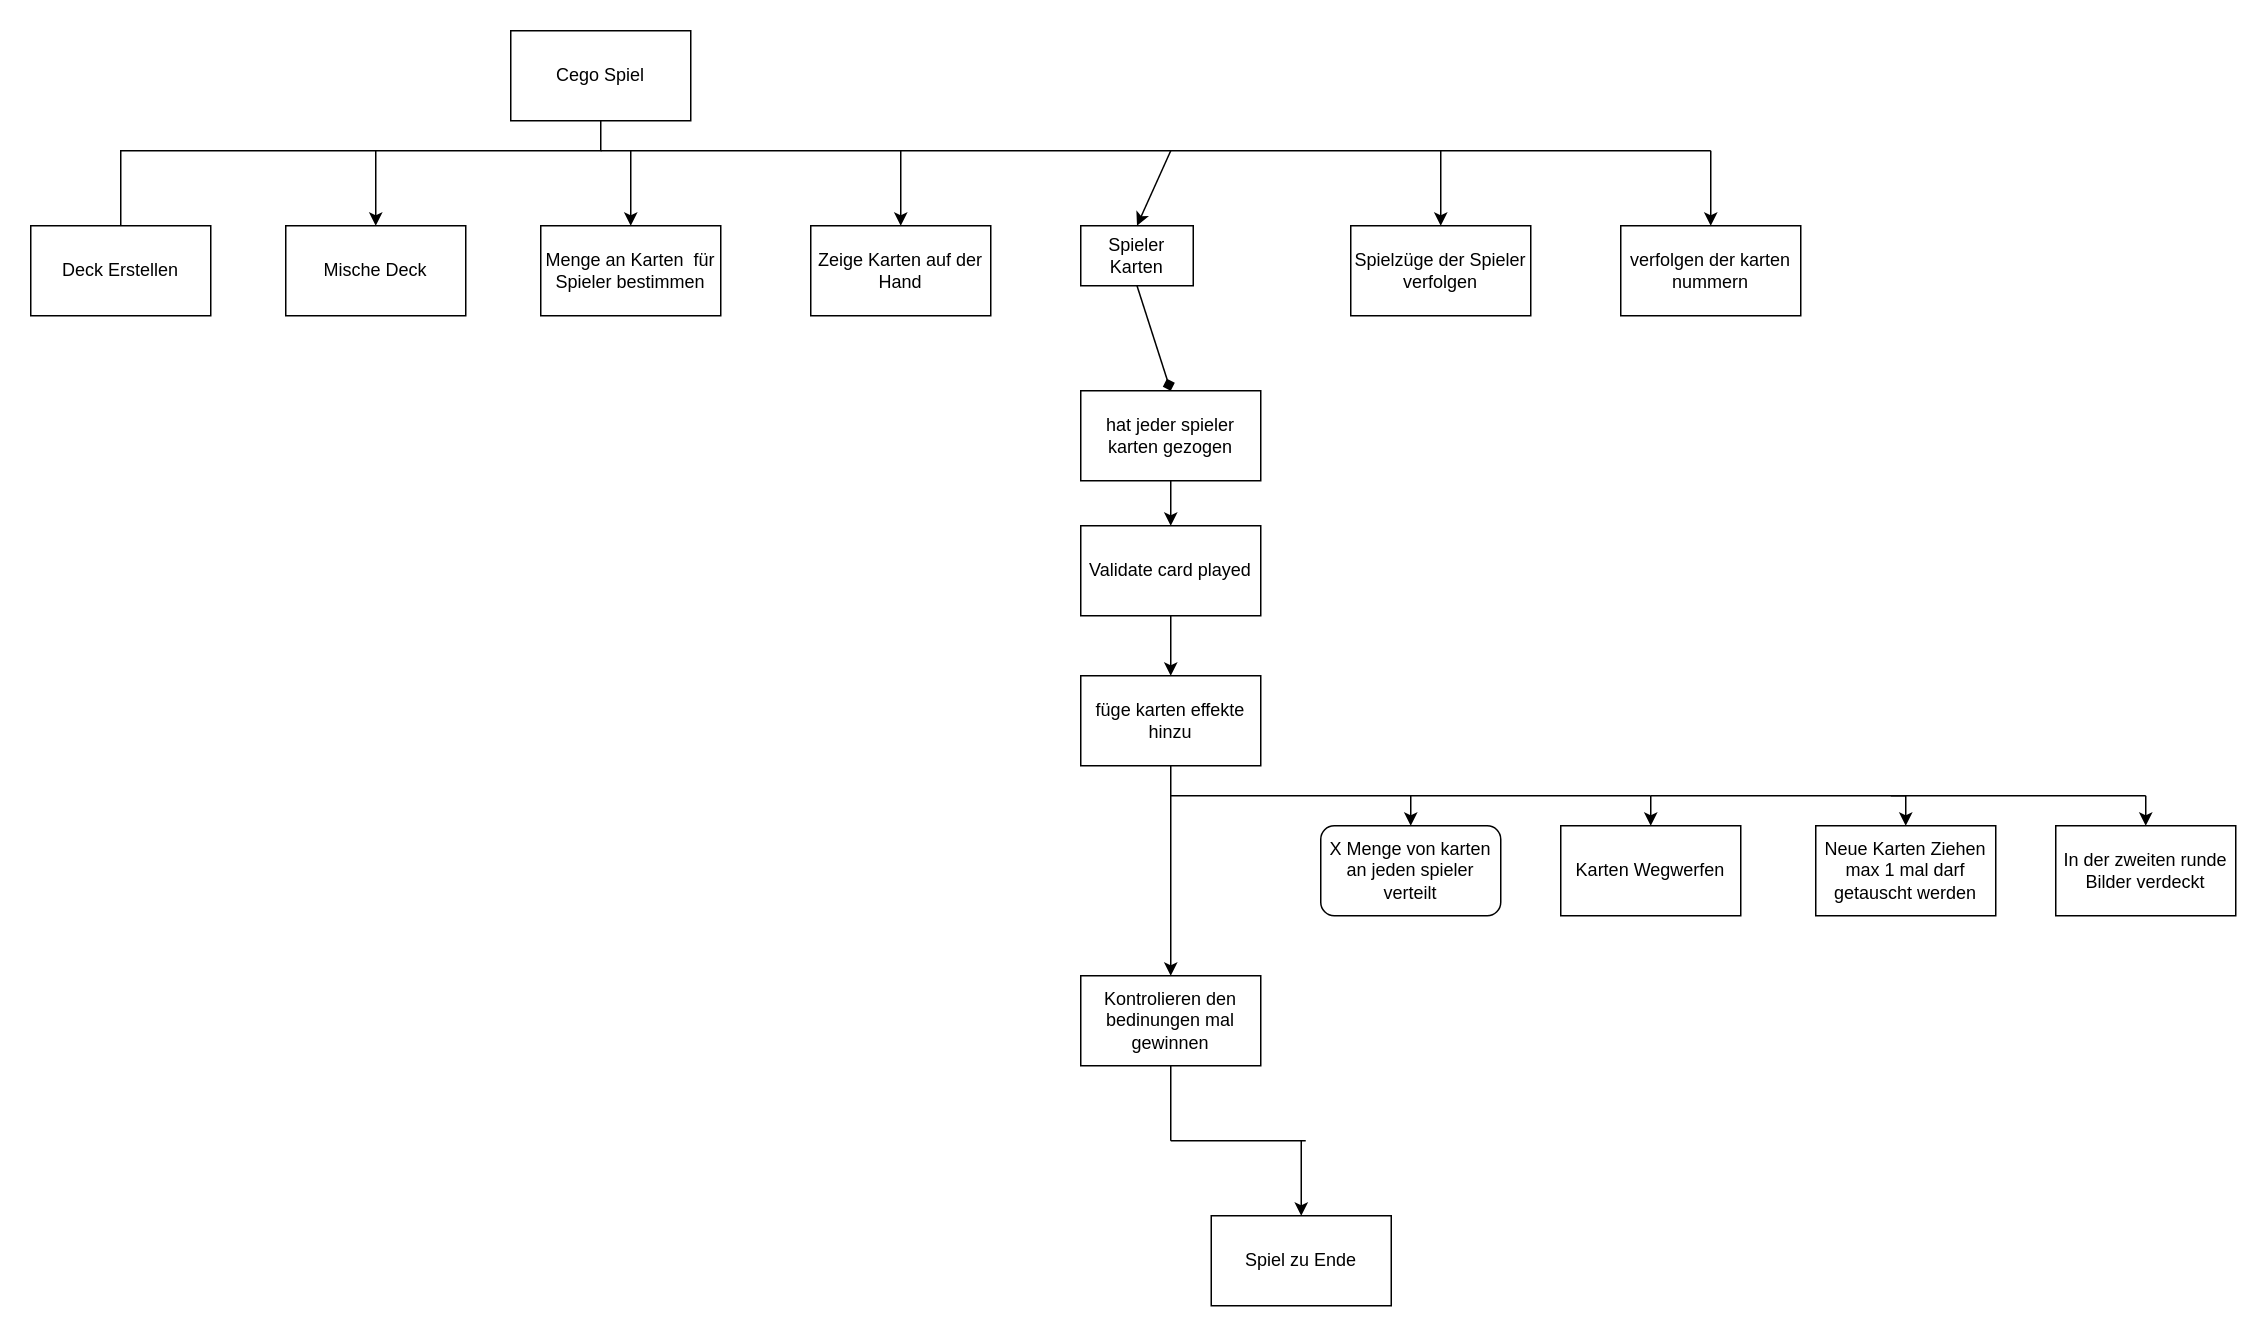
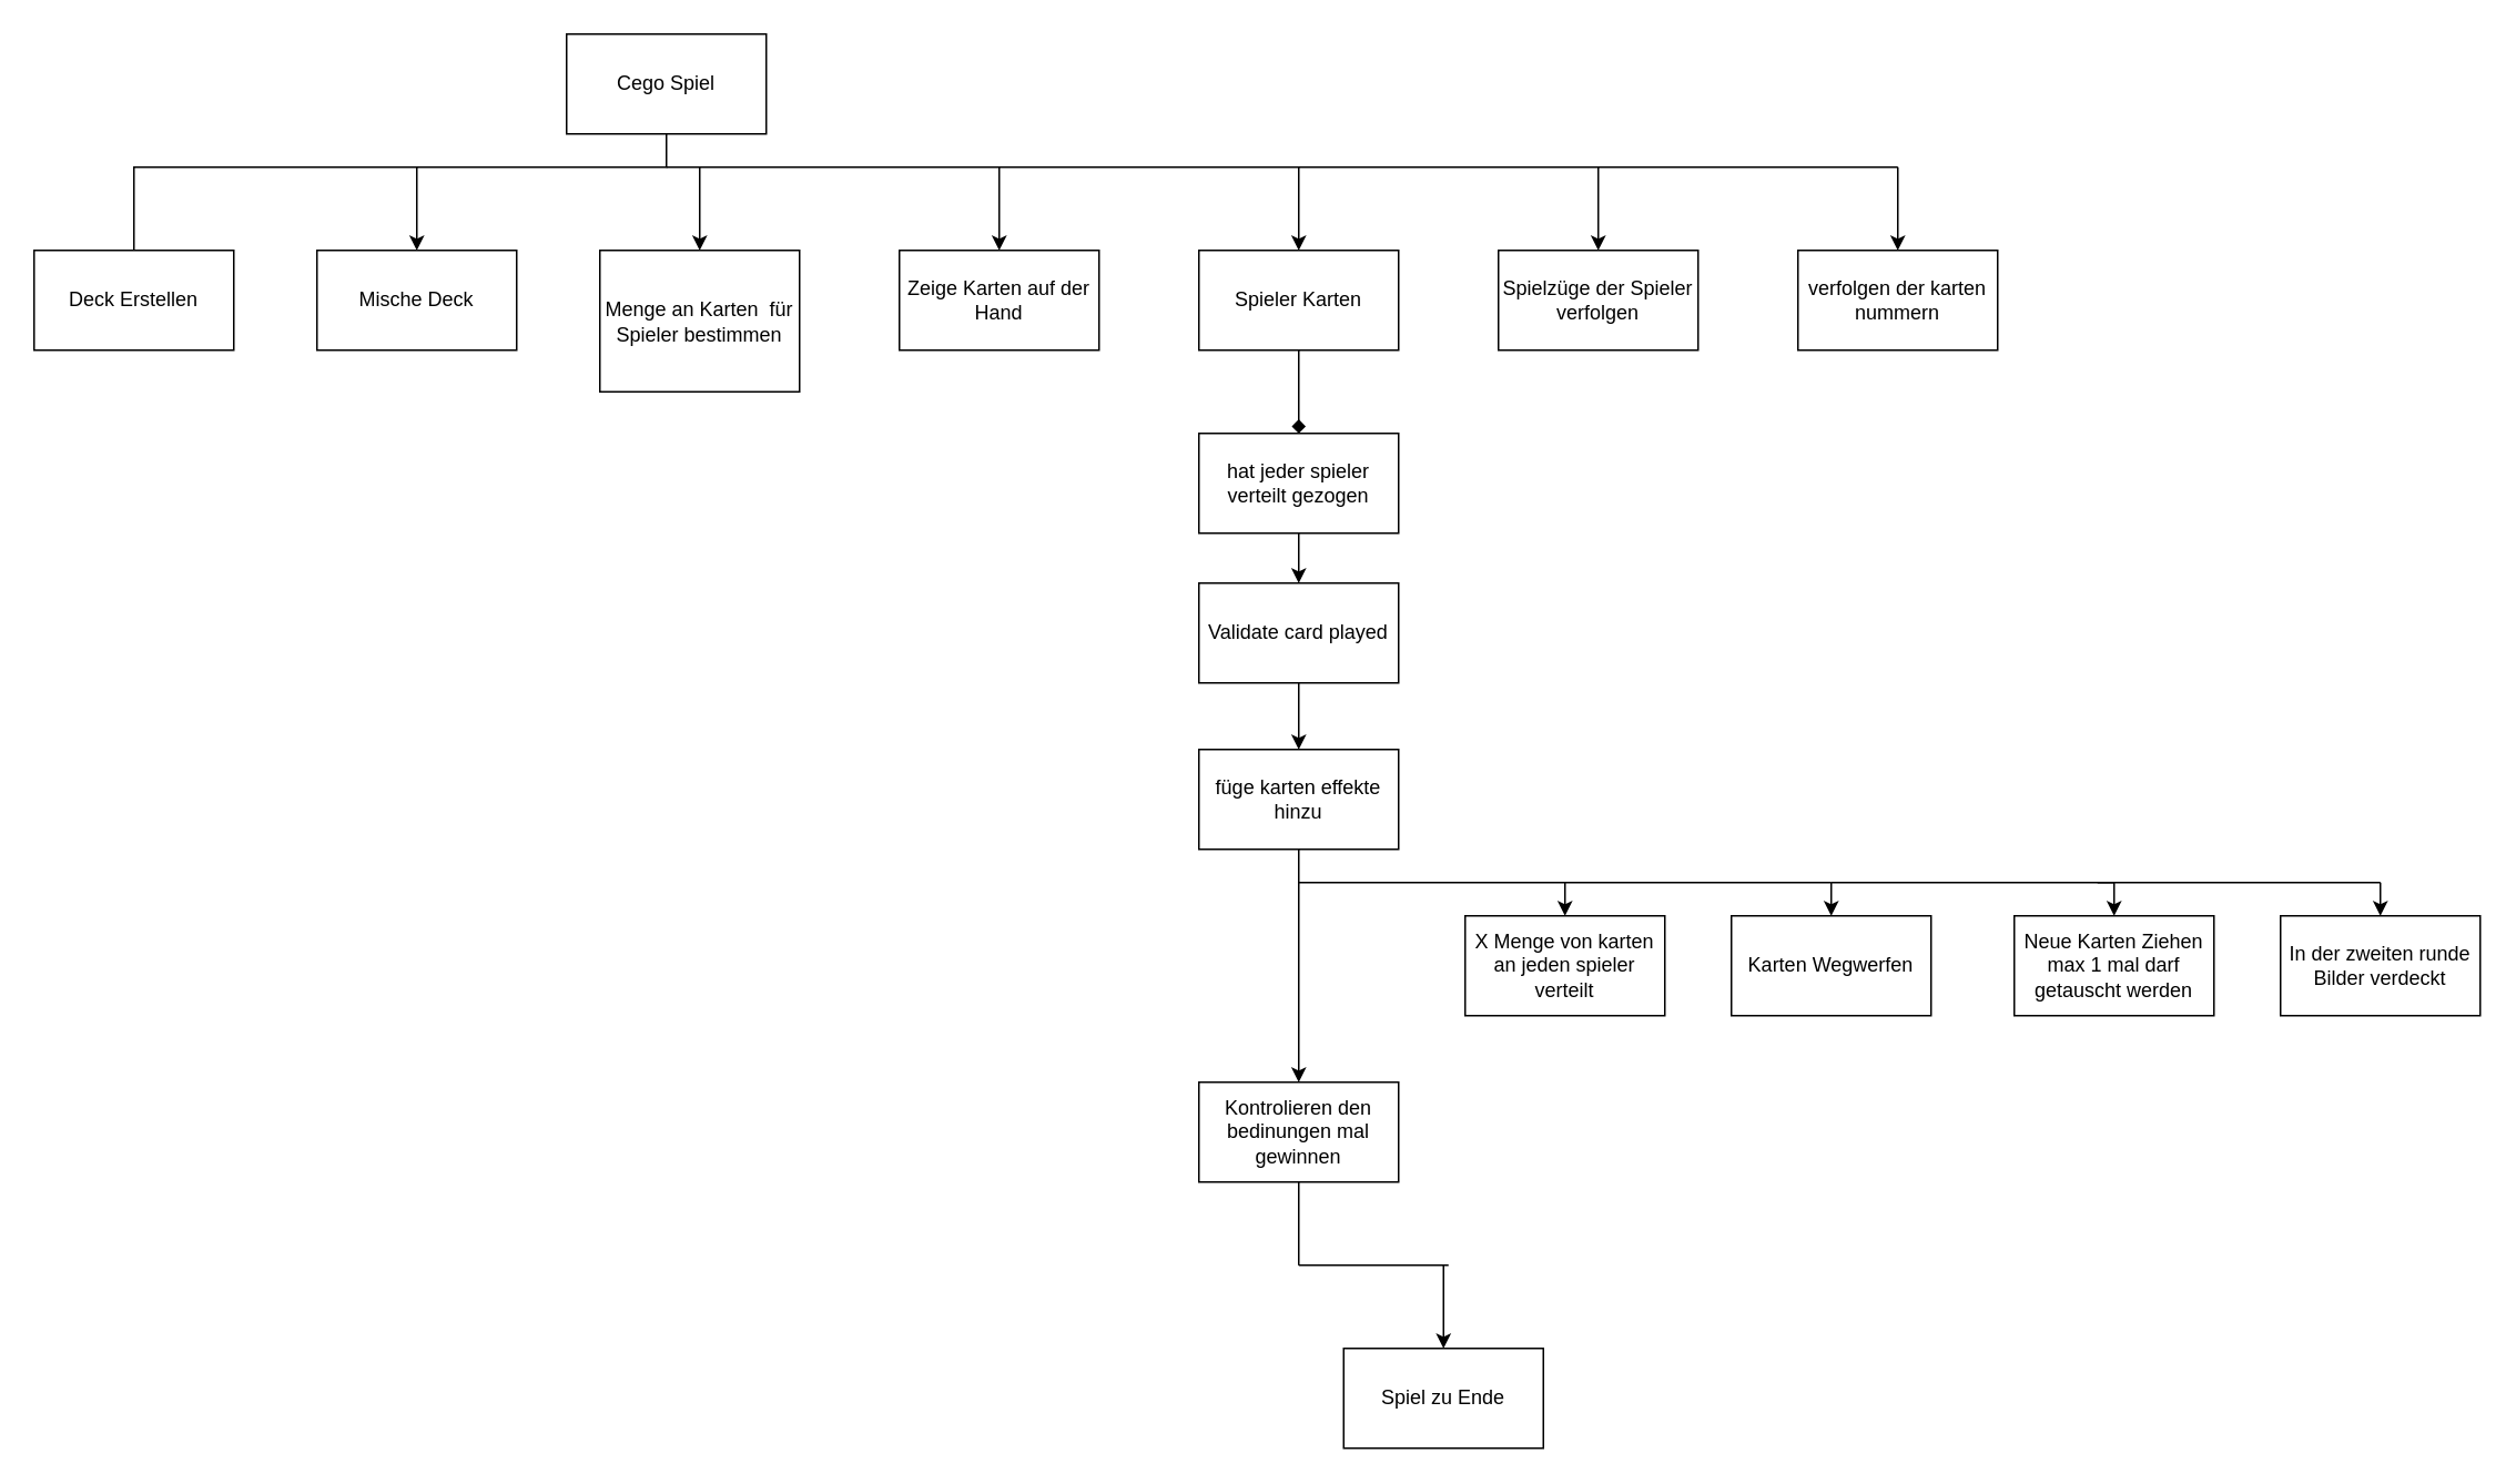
  <mxCell id="0" />
  <mxCell id="1" parent="0" />
  <mxCell id="2" value="Cego Spiel " style="rounded=0;whiteSpace=wrap;html=1;" vertex="1" parent="1"><mxGeometry x="340" y="20" width="120" height="60" as="geometry" /></mxCell>
  <mxCell id="3" value="Deck Erstellen " style="rounded=0;whiteSpace=wrap;html=1;" vertex="1" parent="1"><mxGeometry x="20" y="150" width="120" height="60" as="geometry" /></mxCell>
  <mxCell id="4" value="Mische Deck" style="rounded=0;whiteSpace=wrap;html=1;" vertex="1" parent="1"><mxGeometry x="190" y="150" width="120" height="60" as="geometry" /></mxCell>
- <mxCell id="5" value="Menge an Karten&amp;nbsp; für Spieler bestimmen " style="rounded=0;whiteSpace=wrap;html=1;" vertex="1" parent="1"><mxGeometry x="360" y="150" width="120" height="60" as="geometry" /></mxCell>
+ <mxCell id="5" value="Menge an Karten&amp;nbsp; für Spieler bestimmen " style="rounded=0;whiteSpace=wrap;html=1;" vertex="1" parent="1"><mxGeometry x="360" y="150" width="120" height="85" as="geometry" /></mxCell>
  <mxCell id="6" value="Zeige Karten auf der Hand" style="rounded=0;whiteSpace=wrap;html=1;" vertex="1" parent="1"><mxGeometry x="540" y="150" width="120" height="60" as="geometry" /></mxCell>
- <mxCell id="7" value="Spieler Karten " style="rounded=0;whiteSpace=wrap;html=1;" vertex="1" parent="1"><mxGeometry x="720" y="150" width="75" height="40" as="geometry" /></mxCell>
+ <mxCell id="7" value="Spieler Karten " style="rounded=0;whiteSpace=wrap;html=1;" vertex="1" parent="1"><mxGeometry x="720" y="150" width="120" height="60" as="geometry" /></mxCell>
  <mxCell id="8" value="Spielzüge der Spieler verfolgen" style="rounded=0;whiteSpace=wrap;html=1;" vertex="1" parent="1"><mxGeometry x="900" y="150" width="120" height="60" as="geometry" /></mxCell>
  <mxCell id="9" value="verfolgen der karten nummern " style="rounded=0;whiteSpace=wrap;html=1;" vertex="1" parent="1"><mxGeometry x="1080" y="150" width="120" height="60" as="geometry" /></mxCell>
  <mxCell id="10" value="" style="endArrow=none;html=1;rounded=0;exitX=0.5;exitY=1;exitDx=0;exitDy=0;entryX=0.5;entryY=0;entryDx=0;entryDy=0;" edge="1" parent="1" source="2" target="3"><mxGeometry width="50" height="50" relative="1" as="geometry"><mxPoint x="250" y="250" as="sourcePoint" /><mxPoint x="80" y="140" as="targetPoint" /><Array as="points"><mxPoint x="400" y="100" /><mxPoint x="80" y="100" /></Array></mxGeometry></mxCell>
  <mxCell id="11" value="" style="endArrow=classic;html=1;rounded=0;entryX=0.5;entryY=0;entryDx=0;entryDy=0;" edge="1" parent="1" target="4"><mxGeometry width="50" height="50" relative="1" as="geometry"><mxPoint x="250" y="100" as="sourcePoint" /><mxPoint x="250" y="140" as="targetPoint" /></mxGeometry></mxCell>
  <mxCell id="12" value="" style="endArrow=classic;html=1;rounded=0;entryX=0.5;entryY=0;entryDx=0;entryDy=0;" edge="1" parent="1" target="5"><mxGeometry width="50" height="50" relative="1" as="geometry"><mxPoint x="420" y="100" as="sourcePoint" /><mxPoint x="420" y="140" as="targetPoint" /><Array as="points" /></mxGeometry></mxCell>
  <mxCell id="13" value="" style="endArrow=none;html=1;rounded=0;" edge="1" parent="1"><mxGeometry width="50" height="50" relative="1" as="geometry"><mxPoint x="400" y="100" as="sourcePoint" /><mxPoint x="1140" y="100" as="targetPoint" /></mxGeometry></mxCell>
  <mxCell id="14" value="" style="endArrow=classic;html=1;rounded=0;entryX=0.5;entryY=0;entryDx=0;entryDy=0;" edge="1" parent="1" target="6"><mxGeometry width="50" height="50" relative="1" as="geometry"><mxPoint x="600" y="100" as="sourcePoint" /><mxPoint x="800" y="200" as="targetPoint" /></mxGeometry></mxCell>
  <mxCell id="15" value="" style="endArrow=classic;html=1;rounded=0;entryX=0.5;entryY=0;entryDx=0;entryDy=0;" edge="1" parent="1" target="7"><mxGeometry width="50" height="50" relative="1" as="geometry"><mxPoint x="780" y="100" as="sourcePoint" /><mxPoint x="800" y="200" as="targetPoint" /></mxGeometry></mxCell>
  <mxCell id="16" value="" style="endArrow=classic;html=1;rounded=0;entryX=0.5;entryY=0;entryDx=0;entryDy=0;" edge="1" parent="1" target="8"><mxGeometry width="50" height="50" relative="1" as="geometry"><mxPoint x="960" y="100" as="sourcePoint" /><mxPoint x="800" y="200" as="targetPoint" /></mxGeometry></mxCell>
  <mxCell id="17" value="" style="endArrow=classic;html=1;rounded=0;" edge="1" parent="1" target="9"><mxGeometry width="50" height="50" relative="1" as="geometry"><mxPoint x="1140" y="100" as="sourcePoint" /><mxPoint x="800" y="200" as="targetPoint" /></mxGeometry></mxCell>
- <mxCell id="18" value="hat jeder spieler karten gezogen " style="rounded=0;whiteSpace=wrap;html=1;" vertex="1" parent="1"><mxGeometry x="720" y="260" width="120" height="60" as="geometry" /></mxCell>
+ <mxCell id="18" value="hat jeder spieler verteilt gezogen " style="rounded=0;whiteSpace=wrap;html=1;" vertex="1" parent="1"><mxGeometry x="720" y="260" width="120" height="60" as="geometry" /></mxCell>
  <mxCell id="19" value="Validate card played" style="rounded=0;whiteSpace=wrap;html=1;" vertex="1" parent="1"><mxGeometry x="720" y="350" width="120" height="60" as="geometry" /></mxCell>
  <mxCell id="20" value="füge karten effekte hinzu" style="rounded=0;whiteSpace=wrap;html=1;" vertex="1" parent="1"><mxGeometry x="720" y="450" width="120" height="60" as="geometry" /></mxCell>
- <mxCell id="21" value="X Menge von karten an jeden spieler verteilt" style="whiteSpace=wrap;html=1;rounded=1;" vertex="1" parent="1"><mxGeometry x="880" y="550" width="120" height="60" as="geometry" /></mxCell>
+ <mxCell id="21" value="X Menge von karten an jeden spieler verteilt" style="rounded=0;whiteSpace=wrap;html=1;" vertex="1" parent="1"><mxGeometry x="880" y="550" width="120" height="60" as="geometry" /></mxCell>
  <mxCell id="22" value="Karten Wegwerfen " style="rounded=0;whiteSpace=wrap;html=1;" vertex="1" parent="1"><mxGeometry x="1040" y="550" width="120" height="60" as="geometry" /></mxCell>
  <mxCell id="23" value="Kontrolieren den bedinungen mal gewinnen " style="rounded=0;whiteSpace=wrap;html=1;" vertex="1" parent="1"><mxGeometry x="720" y="650" width="120" height="60" as="geometry" /></mxCell>
  <mxCell id="24" value="Spiel zu Ende " style="rounded=0;whiteSpace=wrap;html=1;" vertex="1" parent="1"><mxGeometry x="807" y="810" width="120" height="60" as="geometry" /></mxCell>
  <mxCell id="25" value="" style="endArrow=classic;html=1;rounded=0;entryX=0.5;entryY=0;entryDx=0;entryDy=0;" edge="1" parent="1" target="21"><mxGeometry width="50" height="50" relative="1" as="geometry"><mxPoint x="940" y="530" as="sourcePoint" /><mxPoint x="850" y="550" as="targetPoint" /></mxGeometry></mxCell>
  <mxCell id="26" value="" style="endArrow=none;html=1;rounded=0;" edge="1" parent="1"><mxGeometry width="50" height="50" relative="1" as="geometry"><mxPoint x="780" y="530" as="sourcePoint" /><mxPoint x="1100" y="530" as="targetPoint" /></mxGeometry></mxCell>
  <mxCell id="27" value="" style="endArrow=classic;html=1;rounded=0;exitX=0.5;exitY=1;exitDx=0;exitDy=0;entryX=0.5;entryY=0;entryDx=0;entryDy=0;" edge="1" parent="1" source="20" target="23"><mxGeometry width="50" height="50" relative="1" as="geometry"><mxPoint x="800" y="600" as="sourcePoint" /><mxPoint x="850" y="550" as="targetPoint" /></mxGeometry></mxCell>
  <mxCell id="28" value="" style="endArrow=classic;html=1;rounded=0;entryX=0.5;entryY=0;entryDx=0;entryDy=0;" edge="1" parent="1" target="22"><mxGeometry width="50" height="50" relative="1" as="geometry"><mxPoint x="1100" y="530" as="sourcePoint" /><mxPoint x="850" y="550" as="targetPoint" /></mxGeometry></mxCell>
  <mxCell id="29" value="" style="endArrow=classic;html=1;rounded=0;entryX=0.5;entryY=0;entryDx=0;entryDy=0;" edge="1" parent="1" target="24"><mxGeometry width="50" height="50" relative="1" as="geometry"><mxPoint x="867" y="760" as="sourcePoint" /><mxPoint x="850" y="550" as="targetPoint" /></mxGeometry></mxCell>
  <mxCell id="30" value="" style="endArrow=none;html=1;rounded=0;exitX=0.5;exitY=1;exitDx=0;exitDy=0;" edge="1" parent="1" source="23"><mxGeometry width="50" height="50" relative="1" as="geometry"><mxPoint x="800" y="600" as="sourcePoint" /><mxPoint x="780" y="760" as="targetPoint" /></mxGeometry></mxCell>
  <mxCell id="31" value="" style="endArrow=none;html=1;rounded=0;" edge="1" parent="1"><mxGeometry width="50" height="50" relative="1" as="geometry"><mxPoint x="780" y="760" as="sourcePoint" /><mxPoint x="870" y="760" as="targetPoint" /></mxGeometry></mxCell>
  <mxCell id="32" value="" style="endArrow=diamond;html=1;rounded=0;exitX=0.5;exitY=1;exitDx=0;exitDy=0;entryX=0.5;entryY=0;entryDx=0;entryDy=0;" edge="1" parent="1" source="7" target="18"><mxGeometry width="50" height="50" relative="1" as="geometry"><mxPoint x="800" y="420" as="sourcePoint" /><mxPoint x="850" y="370" as="targetPoint" /></mxGeometry></mxCell>
  <mxCell id="33" value="" style="endArrow=classic;html=1;rounded=0;exitX=0.5;exitY=1;exitDx=0;exitDy=0;entryX=0.5;entryY=0;entryDx=0;entryDy=0;" edge="1" parent="1" source="18" target="19"><mxGeometry width="50" height="50" relative="1" as="geometry"><mxPoint x="800" y="420" as="sourcePoint" /><mxPoint x="850" y="370" as="targetPoint" /></mxGeometry></mxCell>
  <mxCell id="34" value="" style="endArrow=classic;html=1;rounded=0;exitX=0.5;exitY=1;exitDx=0;exitDy=0;entryX=0.5;entryY=0;entryDx=0;entryDy=0;" edge="1" parent="1" source="19" target="20"><mxGeometry width="50" height="50" relative="1" as="geometry"><mxPoint x="800" y="420" as="sourcePoint" /><mxPoint x="850" y="370" as="targetPoint" /></mxGeometry></mxCell>
  <mxCell id="35" value="Neue Karten Ziehen max 1 mal darf getauscht werden " style="rounded=0;whiteSpace=wrap;html=1;" vertex="1" parent="1"><mxGeometry x="1210" y="550" width="120" height="60" as="geometry" /></mxCell>
  <mxCell id="36" value="" style="endArrow=classic;html=1;rounded=0;entryX=0.5;entryY=0;entryDx=0;entryDy=0;" edge="1" parent="1" target="35"><mxGeometry width="50" height="50" relative="1" as="geometry"><mxPoint x="1260" y="530" as="sourcePoint" /><mxPoint x="980" y="340" as="targetPoint" /><Array as="points"><mxPoint x="1270" y="530" /></Array></mxGeometry></mxCell>
  <mxCell id="37" value="" style="endArrow=none;html=1;rounded=0;" edge="1" parent="1"><mxGeometry width="50" height="50" relative="1" as="geometry"><mxPoint x="1100" y="530" as="sourcePoint" /><mxPoint x="1270" y="530" as="targetPoint" /></mxGeometry></mxCell>
  <mxCell id="38" value="In der zweiten runde Bilder verdeckt " style="rounded=0;whiteSpace=wrap;html=1;" vertex="1" parent="1"><mxGeometry x="1370" y="550" width="120" height="60" as="geometry" /></mxCell>
  <mxCell id="39" value="" style="endArrow=classic;html=1;rounded=0;entryX=0.5;entryY=0;entryDx=0;entryDy=0;" edge="1" parent="1" target="38"><mxGeometry width="50" height="50" relative="1" as="geometry"><mxPoint x="1430" y="530" as="sourcePoint" /><mxPoint x="1230" y="390" as="targetPoint" /></mxGeometry></mxCell>
  <mxCell id="40" value="" style="endArrow=none;html=1;rounded=0;" edge="1" parent="1"><mxGeometry width="50" height="50" relative="1" as="geometry"><mxPoint x="1270" y="530" as="sourcePoint" /><mxPoint x="1430" y="530" as="targetPoint" /></mxGeometry></mxCell>
